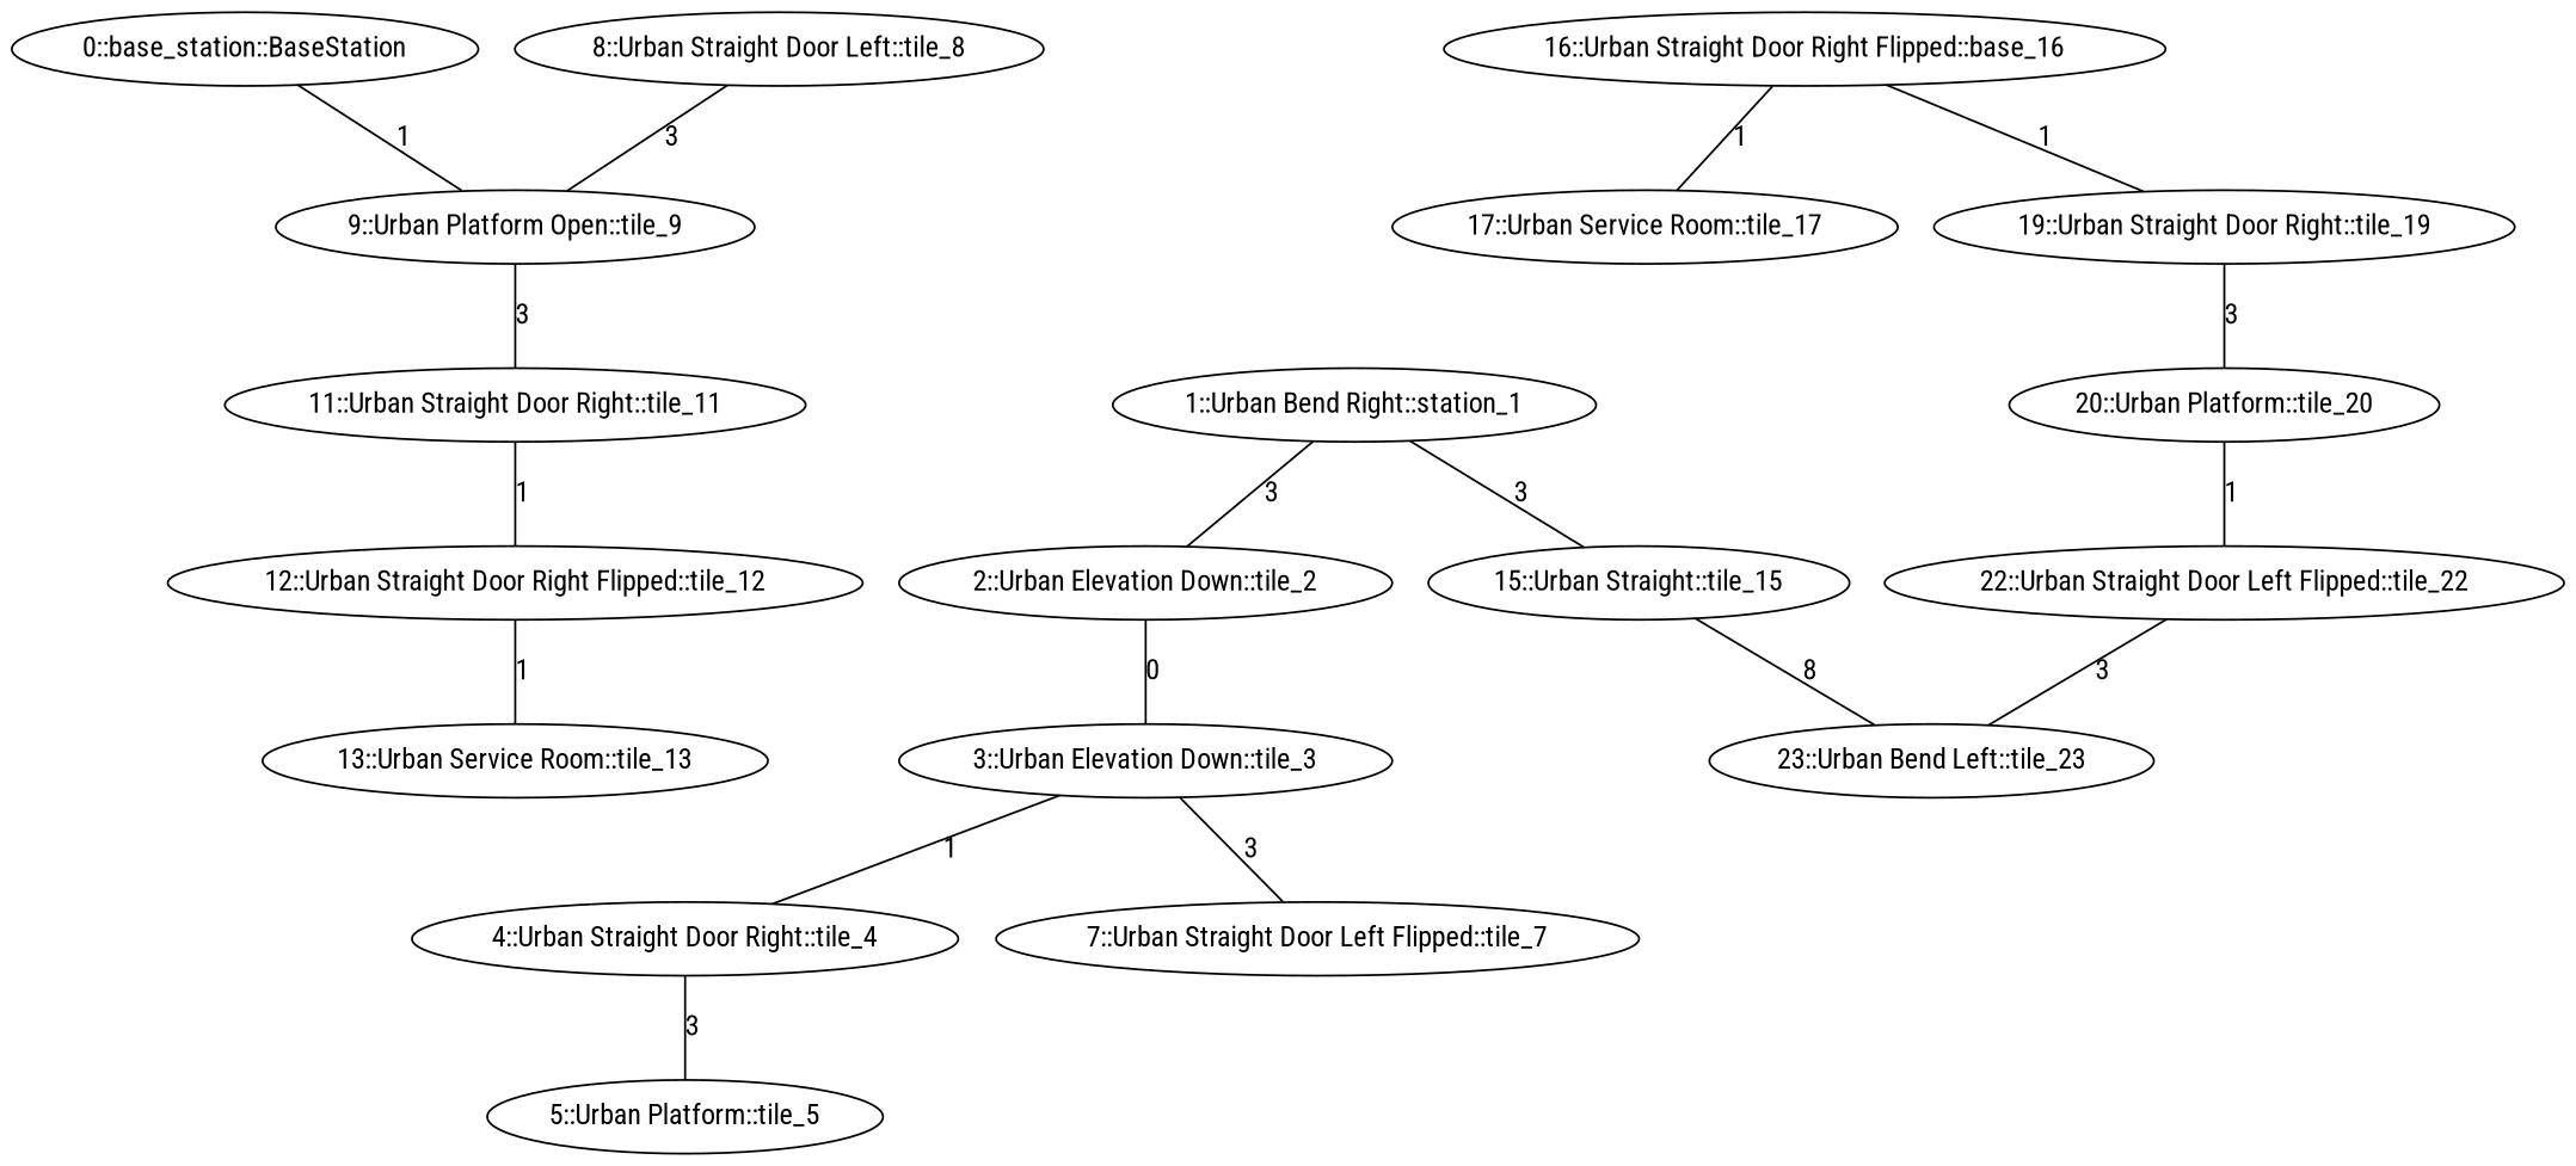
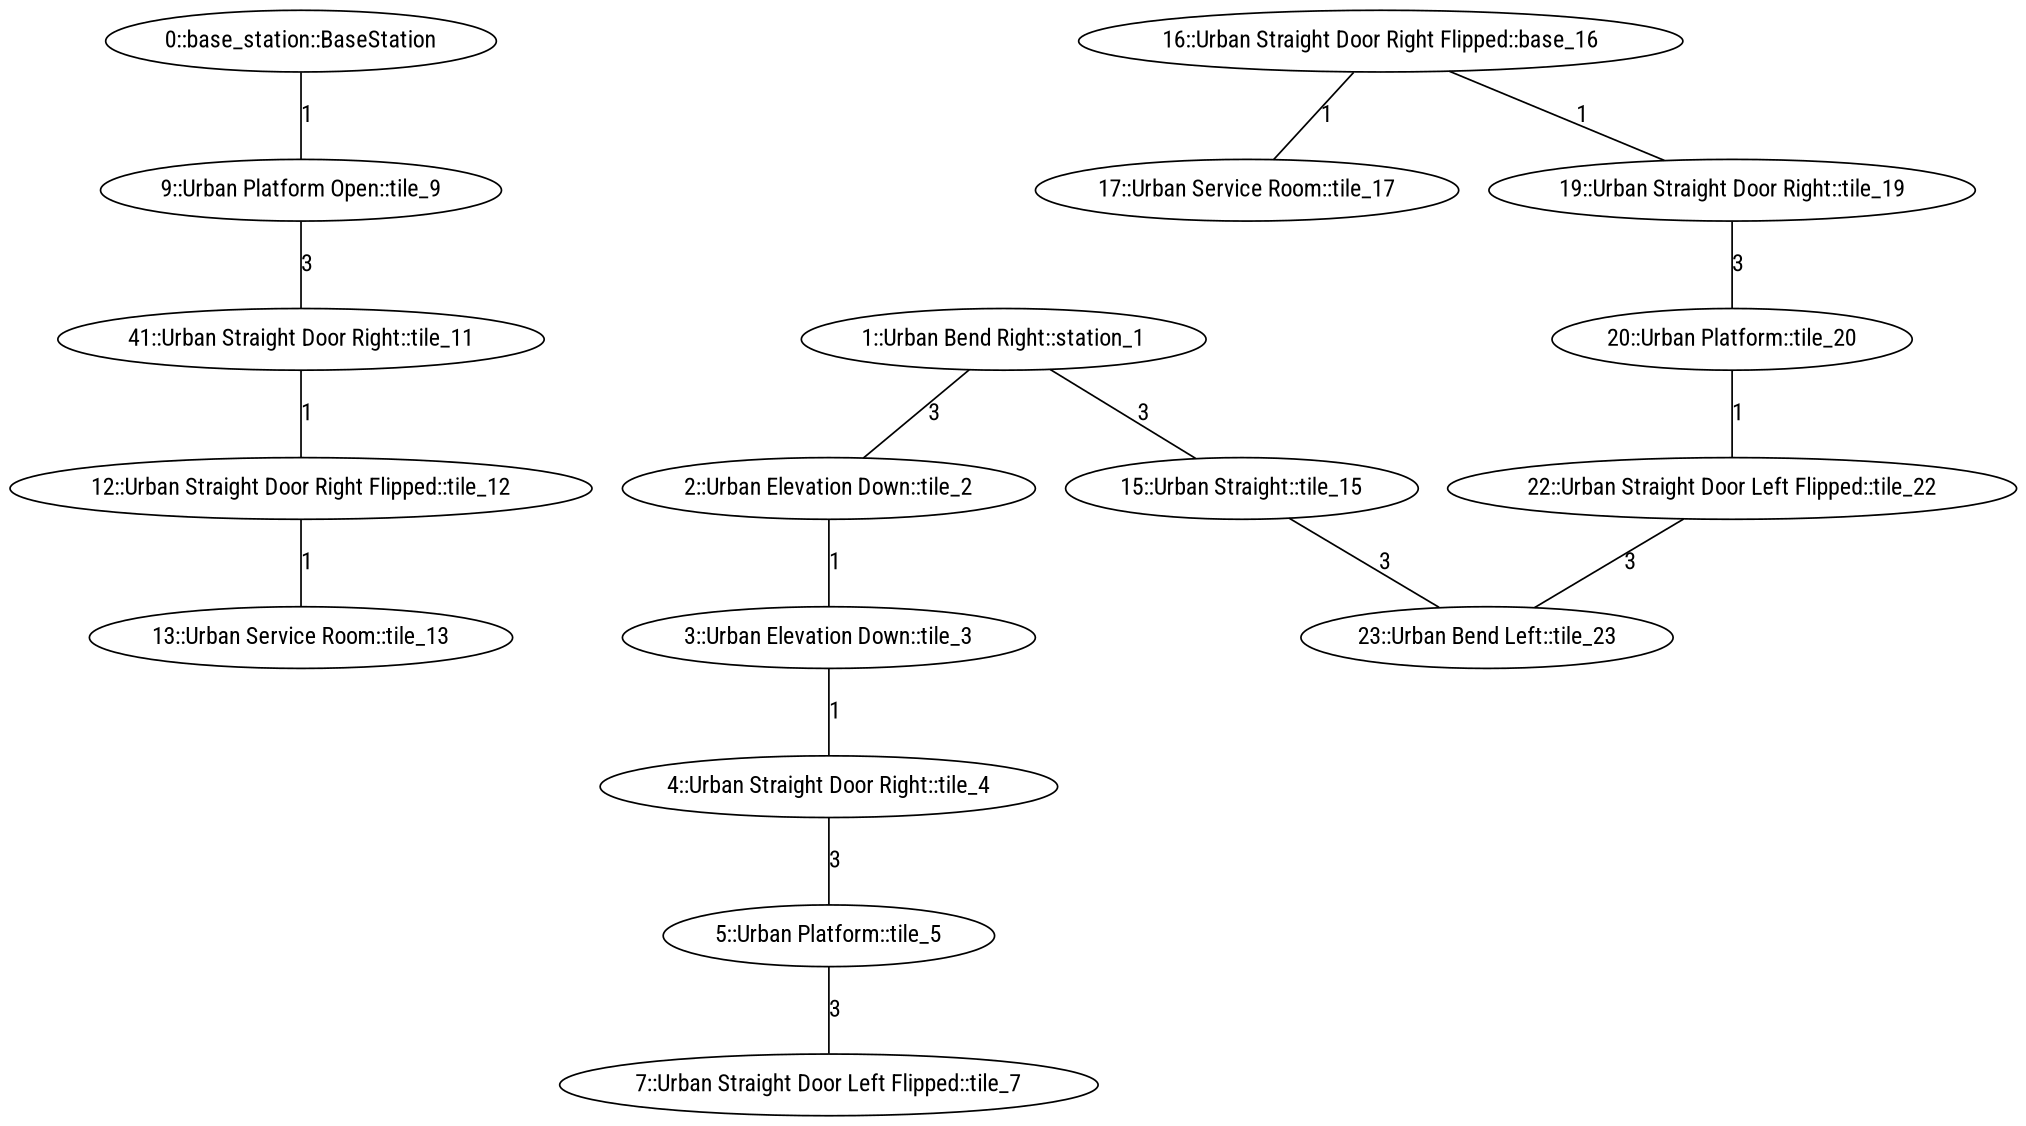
  graph {
    fontname="Roboto Condensed"
    node [fontname="Roboto Condensed"]
    edge [fontname="Roboto Condensed"]
    n1 [label="0::base_station::BaseStation"]
    n2 [label="9::Urban Platform Open::tile_9"]
-   n3 [label="11::Urban Straight Door Right::tile_11"]
+   n3 [label="41::Urban Straight Door Right::tile_11"]
    n4 [label="1::Urban Bend Right::station_1"]
    n5 [label="2::Urban Elevation Down::tile_2"]
    n6 [label="15::Urban Straight::tile_15"]
    n7 [label="3::Urban Elevation Down::tile_3"]
    n8 [label="23::Urban Bend Left::tile_23"]
    n9 [label="4::Urban Straight Door Right::tile_4"]
    n10 [label="5::Urban Platform::tile_5"]
    n11 [label="7::Urban Straight Door Left Flipped::tile_7"]
-   n12 [label="8::Urban Straight Door Left::tile_8"]
    n13 [label="12::Urban Straight Door Right Flipped::tile_12"]
    n14 [label="13::Urban Service Room::tile_13"]
    n15 [label="16::Urban Straight Door Right Flipped::base_16"]
    n16 [label="17::Urban Service Room::tile_17"]
    n17 [label="19::Urban Straight Door Right::tile_19"]
    n18 [label="20::Urban Platform::tile_20"]
    n19 [label="22::Urban Straight Door Left Flipped::tile_22"]
    n1 -- n2 [label=1]
    n2 -- n3 [label=3]
    n3 -- n13 [label=1]
    n4 -- n5 [label=3]
    n4 -- n6 [label=3]
-   n5 -- n7 [label=0]
-   n6 -- n8 [label=8]
+   n5 -- n7 [label=1]
+   n6 -- n8 [label=3]
    n7 -- n9 [label=1]
    n9 -- n10 [label=3]
-   n7 -- n11 [label=3]
-   n12 -- n2 [label=3]
+   n10 -- n11 [label=3]
    n13 -- n14 [label=1]
    n15 -- n16 [label=1]
    n15 -- n17 [label=1]
    n17 -- n18 [label=3]
    n18 -- n19 [label=1]
    n19 -- n8 [label=3]
  }
